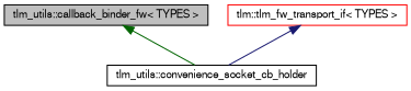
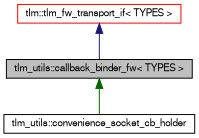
  digraph {
    node [color=black fillcolor=white fontname=FreeSans fontsize=10 shape=record style=filled]
    edge [dir=back fontname=FreeSans fontsize=10 labelfontname=FreeSans labelfontsize=10 style=solid]
    n1 [fillcolor=grey75 fontcolor=black height=0.2 label="tlm_utils::callback_binder_fw\< TYPES \>" width=0.4]
    n2 [height=0.2 label="tlm_utils::convenience_socket_cb_holder" width=0.4]
    n3 [color=red height=0.2 label="tlm::tlm_fw_transport_if\< TYPES \>" width=0.4]
    n1 -> n2 [color=darkgreen]
-   n3 -> n2 [color=midnightblue]
+   n3 -> n1 [color=midnightblue]
  }
